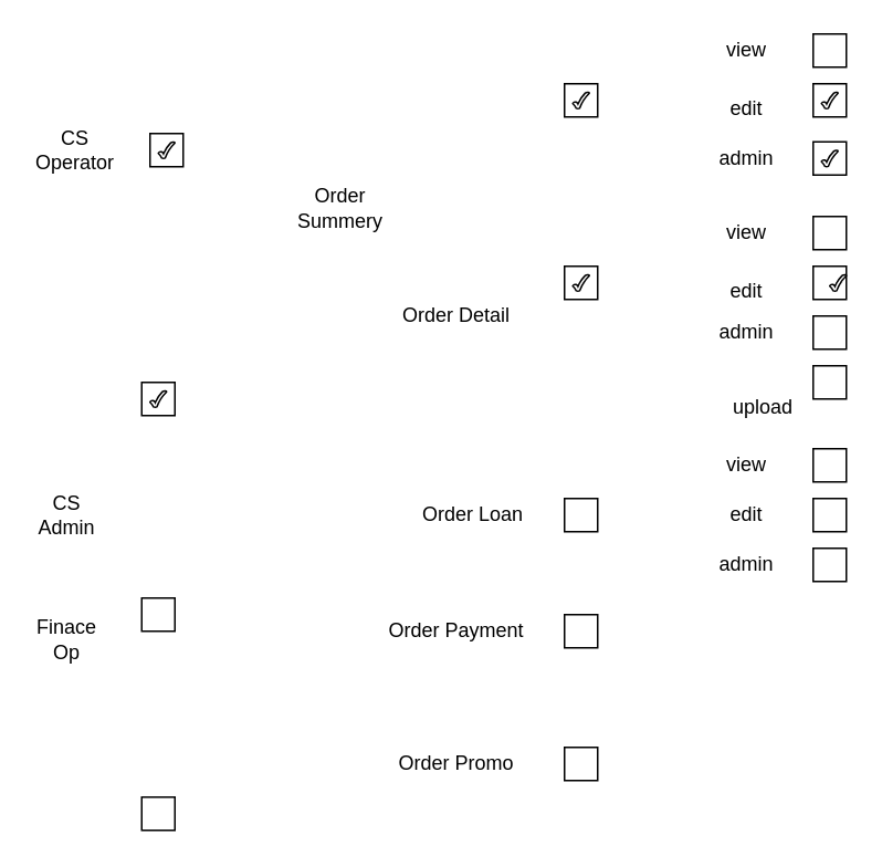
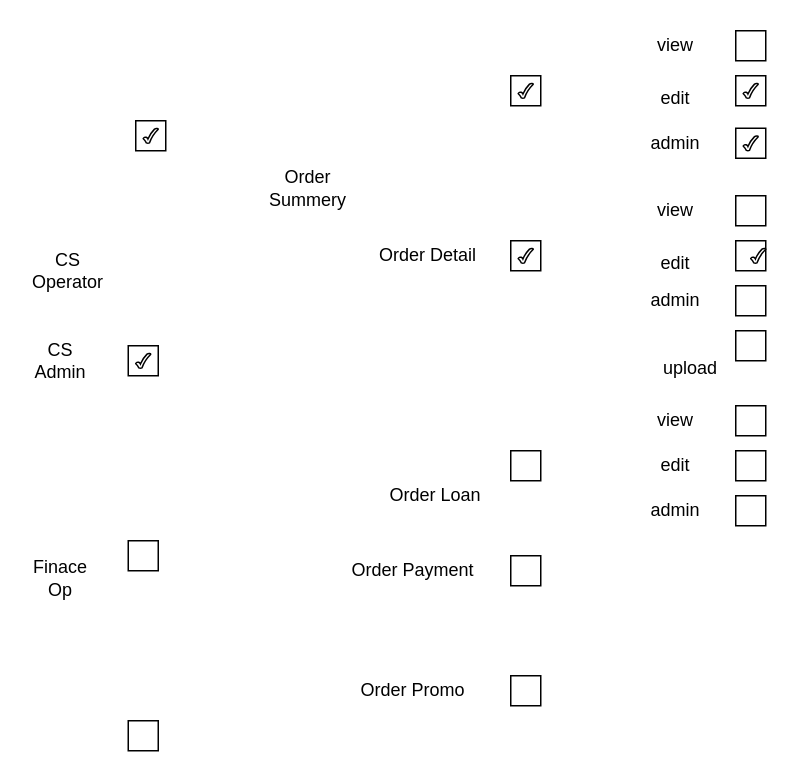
  <mxCell id="0" />
  <mxCell id="1" parent="0" />
  <mxCell id="2" value="" style="rounded=0;whiteSpace=wrap;html=1;" vertex="1" parent="1"><mxGeometry x="90" y="80" width="20" height="20" as="geometry" /></mxCell>
  <mxCell id="3" value="" style="verticalLabelPosition=bottom;verticalAlign=top;html=1;shape=mxgraph.basic.tick" vertex="1" parent="1"><mxGeometry x="95" y="85" width="10" height="10" as="geometry" /></mxCell>
  <mxCell id="4" value="" style="rounded=0;whiteSpace=wrap;html=1;" vertex="1" parent="1"><mxGeometry x="85" y="230" width="20" height="20" as="geometry" /></mxCell>
  <mxCell id="5" value="" style="rounded=0;whiteSpace=wrap;html=1;" vertex="1" parent="1"><mxGeometry x="490" y="330" width="20" height="20" as="geometry" /></mxCell>
  <mxCell id="6" value="" style="rounded=0;whiteSpace=wrap;html=1;" vertex="1" parent="1"><mxGeometry x="490" y="300" width="20" height="20" as="geometry" /></mxCell>
  <mxCell id="7" value="" style="rounded=0;whiteSpace=wrap;html=1;" vertex="1" parent="1"><mxGeometry x="490" y="270" width="20" height="20" as="geometry" /></mxCell>
  <mxCell id="8" value="" style="rounded=0;whiteSpace=wrap;html=1;" vertex="1" parent="1"><mxGeometry x="490" y="220" width="20" height="20" as="geometry" /></mxCell>
  <mxCell id="9" value="" style="rounded=0;whiteSpace=wrap;html=1;" vertex="1" parent="1"><mxGeometry x="490" y="190" width="20" height="20" as="geometry" /></mxCell>
  <mxCell id="10" value="" style="rounded=0;whiteSpace=wrap;html=1;" vertex="1" parent="1"><mxGeometry x="490" y="160" width="20" height="20" as="geometry" /></mxCell>
  <mxCell id="11" value="" style="rounded=0;whiteSpace=wrap;html=1;" vertex="1" parent="1"><mxGeometry x="490" y="130" width="20" height="20" as="geometry" /></mxCell>
  <mxCell id="12" value="" style="rounded=0;whiteSpace=wrap;html=1;" vertex="1" parent="1"><mxGeometry x="490" y="85" width="20" height="20" as="geometry" /></mxCell>
  <mxCell id="13" value="" style="rounded=0;whiteSpace=wrap;html=1;" vertex="1" parent="1"><mxGeometry x="490" y="50" width="20" height="20" as="geometry" /></mxCell>
  <mxCell id="14" value="" style="rounded=0;whiteSpace=wrap;html=1;" vertex="1" parent="1"><mxGeometry x="490" y="20" width="20" height="20" as="geometry" /></mxCell>
  <mxCell id="15" value="" style="rounded=0;whiteSpace=wrap;html=1;" vertex="1" parent="1"><mxGeometry x="340" y="370" width="20" height="20" as="geometry" /></mxCell>
  <mxCell id="16" value="" style="rounded=0;whiteSpace=wrap;html=1;" vertex="1" parent="1"><mxGeometry x="340" y="300" width="20" height="20" as="geometry" /></mxCell>
  <mxCell id="17" value="" style="rounded=0;whiteSpace=wrap;html=1;" vertex="1" parent="1"><mxGeometry x="340" y="450" width="20" height="20" as="geometry" /></mxCell>
  <mxCell id="18" value="" style="rounded=0;whiteSpace=wrap;html=1;" vertex="1" parent="1"><mxGeometry x="340" y="160" width="20" height="20" as="geometry" /></mxCell>
  <mxCell id="19" value="" style="rounded=0;whiteSpace=wrap;html=1;" vertex="1" parent="1"><mxGeometry x="340" y="50" width="20" height="20" as="geometry" /></mxCell>
  <mxCell id="20" value="" style="rounded=0;whiteSpace=wrap;html=1;" vertex="1" parent="1"><mxGeometry x="85" y="480" width="20" height="20" as="geometry" /></mxCell>
  <mxCell id="21" value="" style="rounded=0;whiteSpace=wrap;html=1;" vertex="1" parent="1"><mxGeometry x="85" y="360" width="20" height="20" as="geometry" /></mxCell>
  <mxCell id="22" value="" style="verticalLabelPosition=bottom;verticalAlign=top;html=1;shape=mxgraph.basic.tick" vertex="1" parent="1"><mxGeometry x="345" y="55" width="10" height="10" as="geometry" /></mxCell>
  <mxCell id="23" value="" style="verticalLabelPosition=bottom;verticalAlign=top;html=1;shape=mxgraph.basic.tick" vertex="1" parent="1"><mxGeometry x="500" y="165" width="10" height="10" as="geometry" /></mxCell>
  <mxCell id="24" value="" style="verticalLabelPosition=bottom;verticalAlign=top;html=1;shape=mxgraph.basic.tick" vertex="1" parent="1"><mxGeometry x="495" y="90" width="10" height="10" as="geometry" /></mxCell>
  <mxCell id="25" value="" style="verticalLabelPosition=bottom;verticalAlign=top;html=1;shape=mxgraph.basic.tick" vertex="1" parent="1"><mxGeometry x="495" y="55" width="10" height="10" as="geometry" /></mxCell>
  <mxCell id="26" value="" style="verticalLabelPosition=bottom;verticalAlign=top;html=1;shape=mxgraph.basic.tick" vertex="1" parent="1"><mxGeometry x="345" y="165" width="10" height="10" as="geometry" /></mxCell>
  <mxCell id="27" value="" style="verticalLabelPosition=bottom;verticalAlign=top;html=1;shape=mxgraph.basic.tick" vertex="1" parent="1"><mxGeometry x="90" y="235" width="10" height="10" as="geometry" /></mxCell>
- <mxCell id="28" value="CS Operator" style="text;html=1;strokeColor=none;fillColor=none;align=center;verticalAlign=middle;whiteSpace=wrap;rounded=0;" vertex="1" parent="1"><mxGeometry x="20" y="80" width="50" height="20" as="geometry" /></mxCell>
- <mxCell id="29" value="CS Admin" style="text;html=1;strokeColor=none;fillColor=none;align=center;verticalAlign=middle;whiteSpace=wrap;rounded=0;" vertex="1" parent="1"><mxGeometry x="20" y="300" width="40" height="20" as="geometry" /></mxCell>
+ <mxCell id="28" value="CS Operator" style="text;html=1;strokeColor=none;fillColor=none;align=center;verticalAlign=middle;whiteSpace=wrap;rounded=0;" vertex="1" parent="1"><mxGeometry x="20" y="170" width="50" height="20" as="geometry" /></mxCell>
+ <mxCell id="29" value="CS Admin" style="text;html=1;strokeColor=none;fillColor=none;align=center;verticalAlign=middle;whiteSpace=wrap;rounded=0;" vertex="1" parent="1"><mxGeometry x="20" y="230" width="40" height="20" as="geometry" /></mxCell>
  <mxCell id="30" value="Finace Op" style="text;html=1;strokeColor=none;fillColor=none;align=center;verticalAlign=middle;whiteSpace=wrap;rounded=0;" vertex="1" parent="1"><mxGeometry x="20" y="375" width="40" height="20" as="geometry" /></mxCell>
  <mxCell id="31" value="Order Summery" style="text;html=1;strokeColor=none;fillColor=none;align=center;verticalAlign=middle;whiteSpace=wrap;rounded=0;" vertex="1" parent="1"><mxGeometry x="170" y="115" width="70" height="20" as="geometry" /></mxCell>
- <mxCell id="32" value="Order Detail" style="text;html=1;strokeColor=none;fillColor=none;align=center;verticalAlign=middle;whiteSpace=wrap;rounded=0;" vertex="1" parent="1"><mxGeometry x="240" y="180" width="70" height="20" as="geometry" /></mxCell>
- <mxCell id="33" value="Order Loan" style="text;html=1;strokeColor=none;fillColor=none;align=center;verticalAlign=middle;whiteSpace=wrap;rounded=0;" vertex="1" parent="1"><mxGeometry x="250" y="300" width="70" height="20" as="geometry" /></mxCell>
+ <mxCell id="32" value="Order Detail" style="text;html=1;strokeColor=none;fillColor=none;align=center;verticalAlign=middle;whiteSpace=wrap;rounded=0;" vertex="1" parent="1"><mxGeometry x="250" y="160" width="70" height="20" as="geometry" /></mxCell>
+ <mxCell id="33" value="Order Loan" style="text;html=1;strokeColor=none;fillColor=none;align=center;verticalAlign=middle;whiteSpace=wrap;rounded=0;" vertex="1" parent="1"><mxGeometry x="255" y="320" width="70" height="20" as="geometry" /></mxCell>
  <mxCell id="34" value="Order Payment" style="text;html=1;strokeColor=none;fillColor=none;align=center;verticalAlign=middle;whiteSpace=wrap;rounded=0;" vertex="1" parent="1"><mxGeometry x="230" y="370" width="90" height="20" as="geometry" /></mxCell>
  <mxCell id="35" value="Order Promo" style="text;html=1;strokeColor=none;fillColor=none;align=center;verticalAlign=middle;whiteSpace=wrap;rounded=0;" vertex="1" parent="1"><mxGeometry x="230" y="450" width="90" height="20" as="geometry" /></mxCell>
  <mxCell id="36" value="view" style="text;html=1;strokeColor=none;fillColor=none;align=center;verticalAlign=middle;whiteSpace=wrap;rounded=0;" vertex="1" parent="1"><mxGeometry x="430" y="20" width="40" height="20" as="geometry" /></mxCell>
  <mxCell id="37" value="edit" style="text;html=1;strokeColor=none;fillColor=none;align=center;verticalAlign=middle;whiteSpace=wrap;rounded=0;" vertex="1" parent="1"><mxGeometry x="430" y="55" width="40" height="20" as="geometry" /></mxCell>
  <mxCell id="38" value="admin" style="text;html=1;strokeColor=none;fillColor=none;align=center;verticalAlign=middle;whiteSpace=wrap;rounded=0;" vertex="1" parent="1"><mxGeometry x="430" y="85" width="40" height="20" as="geometry" /></mxCell>
  <mxCell id="39" value="view" style="text;html=1;strokeColor=none;fillColor=none;align=center;verticalAlign=middle;whiteSpace=wrap;rounded=0;" vertex="1" parent="1"><mxGeometry x="430" y="130" width="40" height="20" as="geometry" /></mxCell>
  <mxCell id="40" value="edit" style="text;html=1;strokeColor=none;fillColor=none;align=center;verticalAlign=middle;whiteSpace=wrap;rounded=0;" vertex="1" parent="1"><mxGeometry x="430" y="165" width="40" height="20" as="geometry" /></mxCell>
  <mxCell id="41" value="admin" style="text;html=1;strokeColor=none;fillColor=none;align=center;verticalAlign=middle;whiteSpace=wrap;rounded=0;" vertex="1" parent="1"><mxGeometry x="430" y="190" width="40" height="20" as="geometry" /></mxCell>
  <mxCell id="42" value="upload" style="text;html=1;strokeColor=none;fillColor=none;align=center;verticalAlign=middle;whiteSpace=wrap;rounded=0;" vertex="1" parent="1"><mxGeometry x="440" y="235" width="40" height="20" as="geometry" /></mxCell>
  <mxCell id="43" value="view" style="text;html=1;strokeColor=none;fillColor=none;align=center;verticalAlign=middle;whiteSpace=wrap;rounded=0;" vertex="1" parent="1"><mxGeometry x="430" y="270" width="40" height="20" as="geometry" /></mxCell>
  <mxCell id="44" value="edit" style="text;html=1;strokeColor=none;fillColor=none;align=center;verticalAlign=middle;whiteSpace=wrap;rounded=0;" vertex="1" parent="1"><mxGeometry x="430" y="300" width="40" height="20" as="geometry" /></mxCell>
  <mxCell id="45" value="admin" style="text;html=1;strokeColor=none;fillColor=none;align=center;verticalAlign=middle;whiteSpace=wrap;rounded=0;" vertex="1" parent="1"><mxGeometry x="430" y="330" width="40" height="20" as="geometry" /></mxCell>
  <mxCell id="46" style="edgeStyle=orthogonalEdgeStyle;rounded=0;orthogonalLoop=1;jettySize=auto;html=1;exitX=0.5;exitY=1;exitDx=0;exitDy=0;" edge="1" parent="1" source="45" target="45"><mxGeometry relative="1" as="geometry" /></mxCell>
